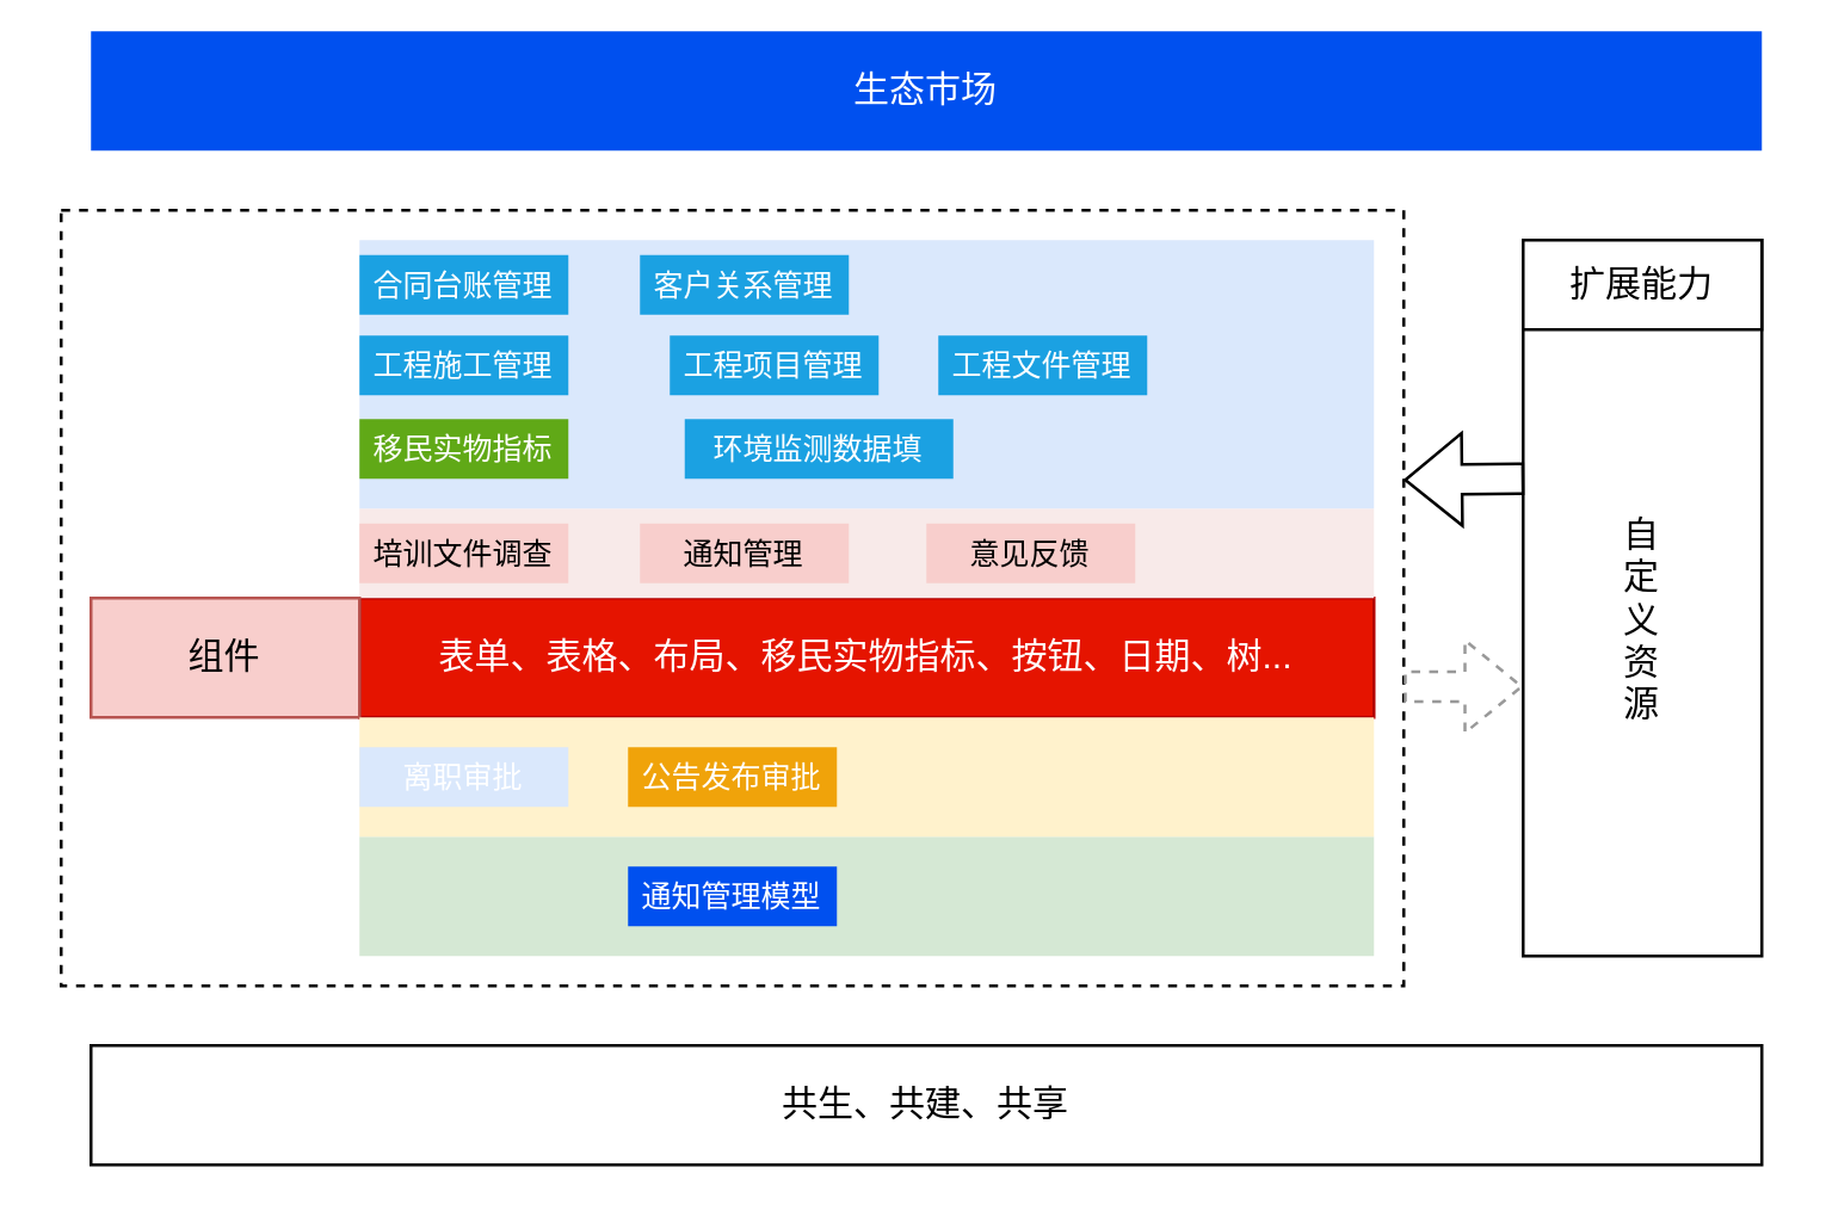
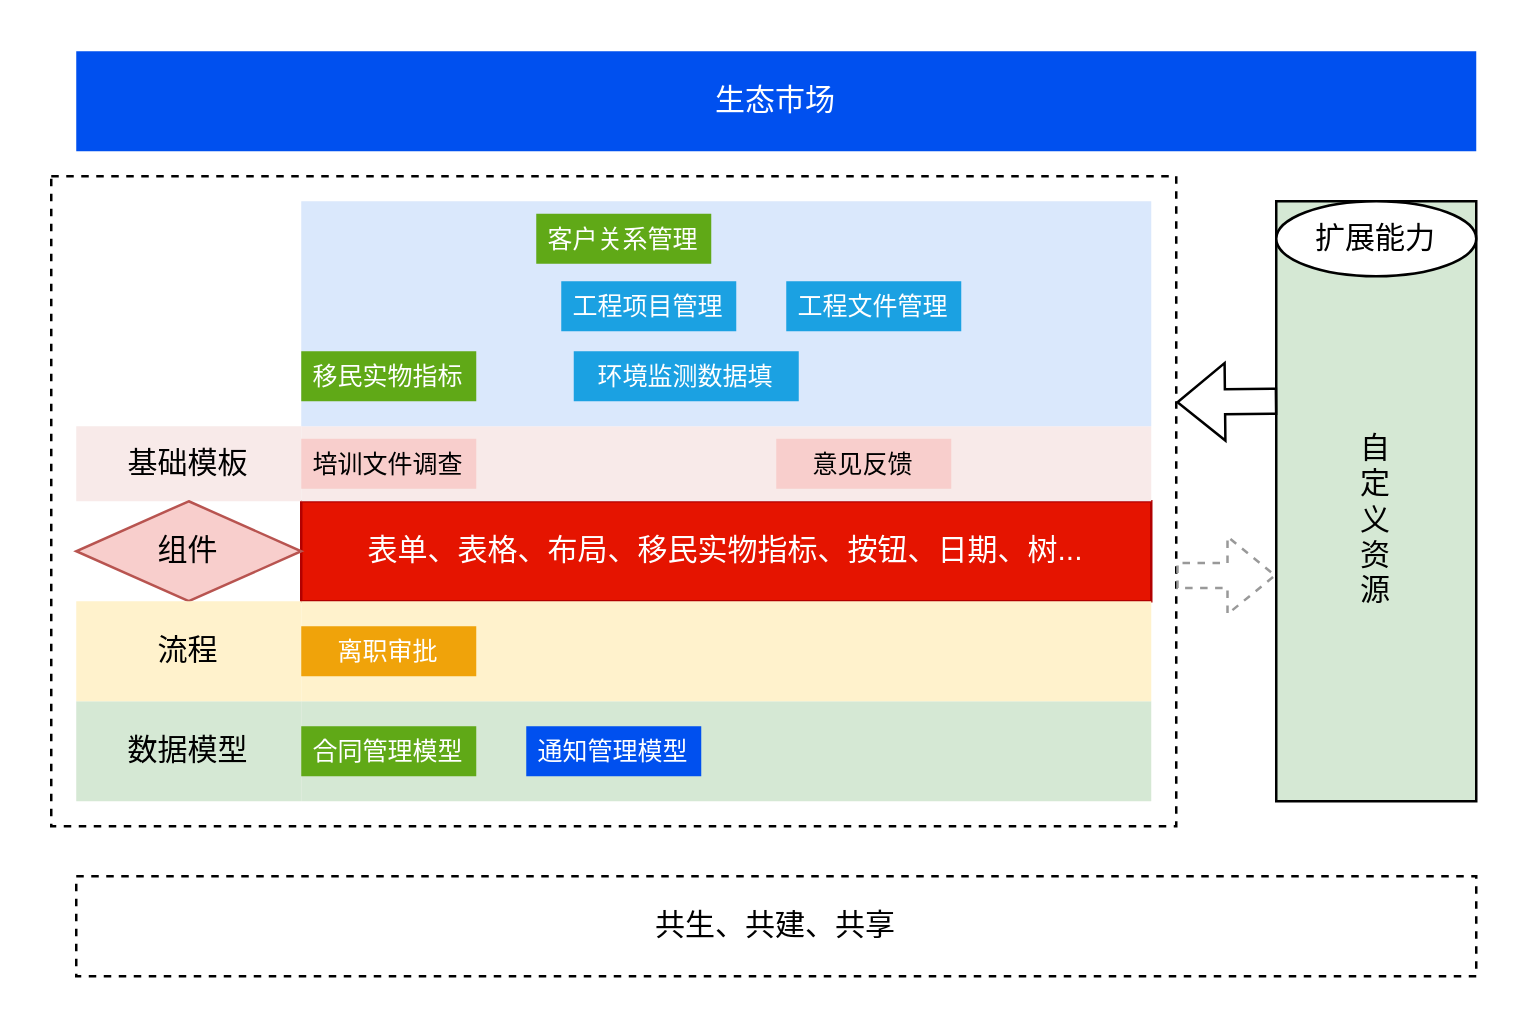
  <mxCell id="0" />
  <mxCell id="1" parent="0" />
  <mxCell id="2" value="" style="rounded=0;whiteSpace=wrap;html=1;dashed=1;" vertex="1" parent="1"><mxGeometry x="20" y="70" width="450" height="260" as="geometry" /></mxCell>
  <mxCell id="3" value="" style="rounded=0;whiteSpace=wrap;html=1;fillColor=#d5e8d4;strokeColor=none;" parent="1" vertex="1"><mxGeometry x="120" y="280" width="340" height="40" as="geometry" /></mxCell>
  <mxCell id="4" value="表单、表格、布局、移民实物指标、按钮、日期、树..." style="rounded=0;whiteSpace=wrap;html=1;fillColor=#e51400;fontColor=#ffffff;strokeColor=#B20000;" parent="1" vertex="1"><mxGeometry x="120" y="200" width="340" height="40" as="geometry" /></mxCell>
  <mxCell id="5" value="" style="rounded=0;whiteSpace=wrap;html=1;fillColor=#F8EAE9;strokeColor=none;fontColor=#000000;" parent="1" vertex="1"><mxGeometry x="120" y="170" width="340" height="30" as="geometry" /></mxCell>
  <mxCell id="6" value="" style="rounded=0;whiteSpace=wrap;html=1;fillColor=#dae8fc;strokeColor=none;" parent="1" vertex="1"><mxGeometry x="120" y="80" width="340" height="90" as="geometry" /></mxCell>
- <mxCell id="7" value="&lt;div&gt;&lt;br&gt;&lt;/div&gt;&lt;div&gt;自&lt;div&gt;定&lt;/div&gt;&lt;div&gt;义&lt;/div&gt;&lt;/div&gt;&lt;div&gt;资&lt;/div&gt;&lt;div&gt;源&lt;/div&gt;" style="rounded=0;whiteSpace=wrap;html=1;" vertex="1" parent="1"><mxGeometry x="510" y="80" width="80" height="240" as="geometry" /></mxCell>
- <mxCell id="8" value="共生、共建、共享" style="rounded=0;whiteSpace=wrap;html=1;" vertex="1" parent="1"><mxGeometry x="30" y="350" width="560" height="40" as="geometry" /></mxCell>
- <mxCell id="10" value="组件" style="rounded=0;whiteSpace=wrap;html=1;fillColor=#f8cecc;strokeColor=#b85450;" vertex="1" parent="1"><mxGeometry x="30" y="200" width="90" height="40" as="geometry" /></mxCell>
- <mxCell id="12" value="生态市场" style="rounded=0;whiteSpace=wrap;html=1;fillColor=#0050ef;fontColor=#ffffff;strokeColor=none;" vertex="1" parent="1"><mxGeometry x="30" y="10" width="560" height="40" as="geometry" /></mxCell>
- <mxCell id="13" value="扩展能力" style="rounded=0;whiteSpace=wrap;html=1;" vertex="1" parent="1"><mxGeometry x="510" y="80" width="80" height="30" as="geometry" /></mxCell>
+ <mxCell id="7" value="&lt;div&gt;&lt;br&gt;&lt;/div&gt;&lt;div&gt;自&lt;div&gt;定&lt;/div&gt;&lt;div&gt;义&lt;/div&gt;&lt;/div&gt;&lt;div&gt;资&lt;/div&gt;&lt;div&gt;源&lt;/div&gt;" style="rounded=0;whiteSpace=wrap;html=1;fillColor=#d5e8d4;" vertex="1" parent="1"><mxGeometry x="510" y="80" width="80" height="240" as="geometry" /></mxCell>
+ <mxCell id="8" value="共生、共建、共享" style="rounded=0;whiteSpace=wrap;html=1;dashed=1;" vertex="1" parent="1"><mxGeometry x="30" y="350" width="560" height="40" as="geometry" /></mxCell>
+ <mxCell id="9" value="基础模板" style="rounded=0;whiteSpace=wrap;html=1;fillColor=#F8EAE9;strokeColor=none;" vertex="1" parent="1"><mxGeometry x="30" y="170" width="90" height="30" as="geometry" /></mxCell>
+ <mxCell id="10" value="组件" style="rhombus;whiteSpace=wrap;html=1;fillColor=#f8cecc;strokeColor=#b85450;" vertex="1" parent="1"><mxGeometry x="30" y="200" width="90" height="40" as="geometry" /></mxCell>
+ <mxCell id="11" value="数据模型" style="rounded=0;whiteSpace=wrap;html=1;fillColor=#d5e8d4;strokeColor=none;" vertex="1" parent="1"><mxGeometry x="30" y="280" width="90" height="40" as="geometry" /></mxCell>
+ <mxCell id="12" value="生态市场" style="rounded=0;whiteSpace=wrap;html=1;fillColor=#0050ef;fontColor=#ffffff;strokeColor=none;" vertex="1" parent="1"><mxGeometry x="30" y="20" width="560" height="40" as="geometry" /></mxCell>
+ <mxCell id="13" value="扩展能力" style="ellipse;whiteSpace=wrap;html=1;" vertex="1" parent="1"><mxGeometry x="510" y="80" width="80" height="30" as="geometry" /></mxCell>
  <mxCell id="14" value="" style="shape=flexArrow;endArrow=classic;html=1;rounded=0;entryX=0;entryY=0.75;entryDx=0;entryDy=0;dashed=1;strokeColor=#999999;" edge="1" parent="1"><mxGeometry width="50" height="50" relative="1" as="geometry"><mxPoint x="470" y="229.66" as="sourcePoint" /><mxPoint x="510" y="229.66" as="targetPoint" /></mxGeometry></mxCell>
  <mxCell id="15" value="" style="shape=flexArrow;endArrow=classic;html=1;rounded=0;entryX=1;entryY=0.667;entryDx=0;entryDy=0;entryPerimeter=0;exitX=0.005;exitY=0.415;exitDx=0;exitDy=0;exitPerimeter=0;" edge="1" parent="1"><mxGeometry width="50" height="50" relative="1" as="geometry"><mxPoint x="510.4" y="160" as="sourcePoint" /><mxPoint x="470" y="160.42" as="targetPoint" /></mxGeometry></mxCell>
+ <mxCell id="16" value="流程" style="rounded=0;whiteSpace=wrap;html=1;fillColor=#fff2cc;strokeColor=none;" vertex="1" parent="1"><mxGeometry x="30" y="240" width="90" height="40" as="geometry" /></mxCell>
  <mxCell id="17" value="" style="rounded=0;whiteSpace=wrap;html=1;fillColor=#fff2cc;strokeColor=none;" vertex="1" parent="1"><mxGeometry x="120" y="240" width="340" height="40" as="geometry" /></mxCell>
- <mxCell id="18" value="&lt;span style=&quot;font-size: 10px;&quot;&gt;客户关系管理&lt;/span&gt;" style="rounded=0;whiteSpace=wrap;html=1;fillColor=#1ba1e2;fontColor=#ffffff;strokeColor=none;" vertex="1" parent="1"><mxGeometry x="214" y="85" width="70" height="20" as="geometry" /></mxCell>
- <mxCell id="19" value="&lt;span style=&quot;font-size: 10px;&quot;&gt;合同台账管理&lt;/span&gt;" style="rounded=0;whiteSpace=wrap;html=1;fillColor=#1ba1e2;fontColor=#ffffff;strokeColor=none;" vertex="1" parent="1"><mxGeometry x="120" y="85" width="70" height="20" as="geometry" /></mxCell>
+ <mxCell id="18" value="&lt;span style=&quot;font-size: 10px;&quot;&gt;客户关系管理&lt;/span&gt;" style="rounded=0;whiteSpace=wrap;html=1;fillColor=#60a917;fontColor=#ffffff;strokeColor=none;" vertex="1" parent="1"><mxGeometry x="214" y="85" width="70" height="20" as="geometry" /></mxCell>
  <mxCell id="20" value="&lt;span style=&quot;font-size: 10px;&quot;&gt;工程项目管理&lt;/span&gt;" style="rounded=0;whiteSpace=wrap;html=1;fillColor=#1ba1e2;fontColor=#ffffff;strokeColor=none;" vertex="1" parent="1"><mxGeometry x="224" y="112" width="70" height="20" as="geometry" /></mxCell>
- <mxCell id="21" value="&lt;span style=&quot;font-size: 10px;&quot;&gt;工程施工管理&lt;/span&gt;" style="rounded=0;whiteSpace=wrap;html=1;fillColor=#1ba1e2;fontColor=#ffffff;strokeColor=none;" vertex="1" parent="1"><mxGeometry x="120" y="112" width="70" height="20" as="geometry" /></mxCell>
  <mxCell id="22" value="&lt;span style=&quot;font-size: 10px;&quot;&gt;工程文件管理&lt;/span&gt;" style="rounded=0;whiteSpace=wrap;html=1;fillColor=#1ba1e2;fontColor=#ffffff;strokeColor=none;" vertex="1" parent="1"><mxGeometry x="314" y="112" width="70" height="20" as="geometry" /></mxCell>
  <mxCell id="23" value="&lt;span style=&quot;font-size: 10px;&quot;&gt;移民实物指标&lt;/span&gt;" style="rounded=0;whiteSpace=wrap;html=1;fillColor=#60a917;fontColor=#ffffff;strokeColor=none;" vertex="1" parent="1"><mxGeometry x="120" y="140" width="70" height="20" as="geometry" /></mxCell>
  <mxCell id="24" value="&lt;span style=&quot;font-size: 10px;&quot;&gt;环境监测数据填&lt;/span&gt;" style="rounded=0;whiteSpace=wrap;html=1;fillColor=#1ba1e2;fontColor=#ffffff;strokeColor=none;" vertex="1" parent="1"><mxGeometry x="229" y="140" width="90" height="20" as="geometry" /></mxCell>
+ <mxCell id="25" value="&lt;span style=&quot;font-size: 10px;&quot;&gt;合同管理模型&lt;/span&gt;" style="rounded=0;whiteSpace=wrap;html=1;fillColor=#60a917;fontColor=#ffffff;strokeColor=none;" vertex="1" parent="1"><mxGeometry x="120" y="290" width="70" height="20" as="geometry" /></mxCell>
  <mxCell id="26" value="&lt;span style=&quot;font-size: 10px;&quot;&gt;通知管理模型&lt;/span&gt;" style="rounded=0;whiteSpace=wrap;html=1;fillColor=#0050ef;fontColor=#ffffff;strokeColor=none;" vertex="1" parent="1"><mxGeometry x="210" y="290" width="70" height="20" as="geometry" /></mxCell>
- <mxCell id="27" value="&lt;span style=&quot;font-size: 10px;&quot;&gt;&lt;font color=&quot;#ffffff&quot;&gt;离职审批&lt;/font&gt;&lt;/span&gt;" style="rounded=0;whiteSpace=wrap;html=1;fillColor=#dae8fc;fontColor=#000000;strokeColor=none;" vertex="1" parent="1"><mxGeometry x="120" y="250" width="70" height="20" as="geometry" /></mxCell>
- <mxCell id="28" value="&lt;span style=&quot;font-size: 10px;&quot;&gt;&lt;font color=&quot;#ffffff&quot;&gt;公告发布审批&lt;/font&gt;&lt;/span&gt;" style="rounded=0;whiteSpace=wrap;html=1;fillColor=#f0a30a;fontColor=#000000;strokeColor=none;" vertex="1" parent="1"><mxGeometry x="210" y="250" width="70" height="20" as="geometry" /></mxCell>
+ <mxCell id="27" value="&lt;span style=&quot;font-size: 10px;&quot;&gt;&lt;font color=&quot;#ffffff&quot;&gt;离职审批&lt;/font&gt;&lt;/span&gt;" style="rounded=0;whiteSpace=wrap;html=1;fillColor=#f0a30a;fontColor=#000000;strokeColor=none;" vertex="1" parent="1"><mxGeometry x="120" y="250" width="70" height="20" as="geometry" /></mxCell>
  <mxCell id="29" value="&lt;span style=&quot;font-size: 10px;&quot;&gt;培训文件调查&lt;/span&gt;" style="rounded=0;whiteSpace=wrap;html=1;fillColor=#f8cecc;strokeColor=none;" vertex="1" parent="1"><mxGeometry x="120" y="175" width="70" height="20" as="geometry" /></mxCell>
  <mxCell id="30" value="&lt;span style=&quot;font-size: 10px;&quot;&gt;意见反馈&lt;/span&gt;" style="rounded=0;whiteSpace=wrap;html=1;fillColor=#f8cecc;strokeColor=none;" vertex="1" parent="1"><mxGeometry x="310" y="175" width="70" height="20" as="geometry" /></mxCell>
- <mxCell id="31" value="&lt;span style=&quot;font-size: 10px;&quot;&gt;通知管理&lt;/span&gt;" style="rounded=0;whiteSpace=wrap;html=1;fillColor=#f8cecc;strokeColor=none;" vertex="1" parent="1"><mxGeometry x="214" y="175" width="70" height="20" as="geometry" /></mxCell>
